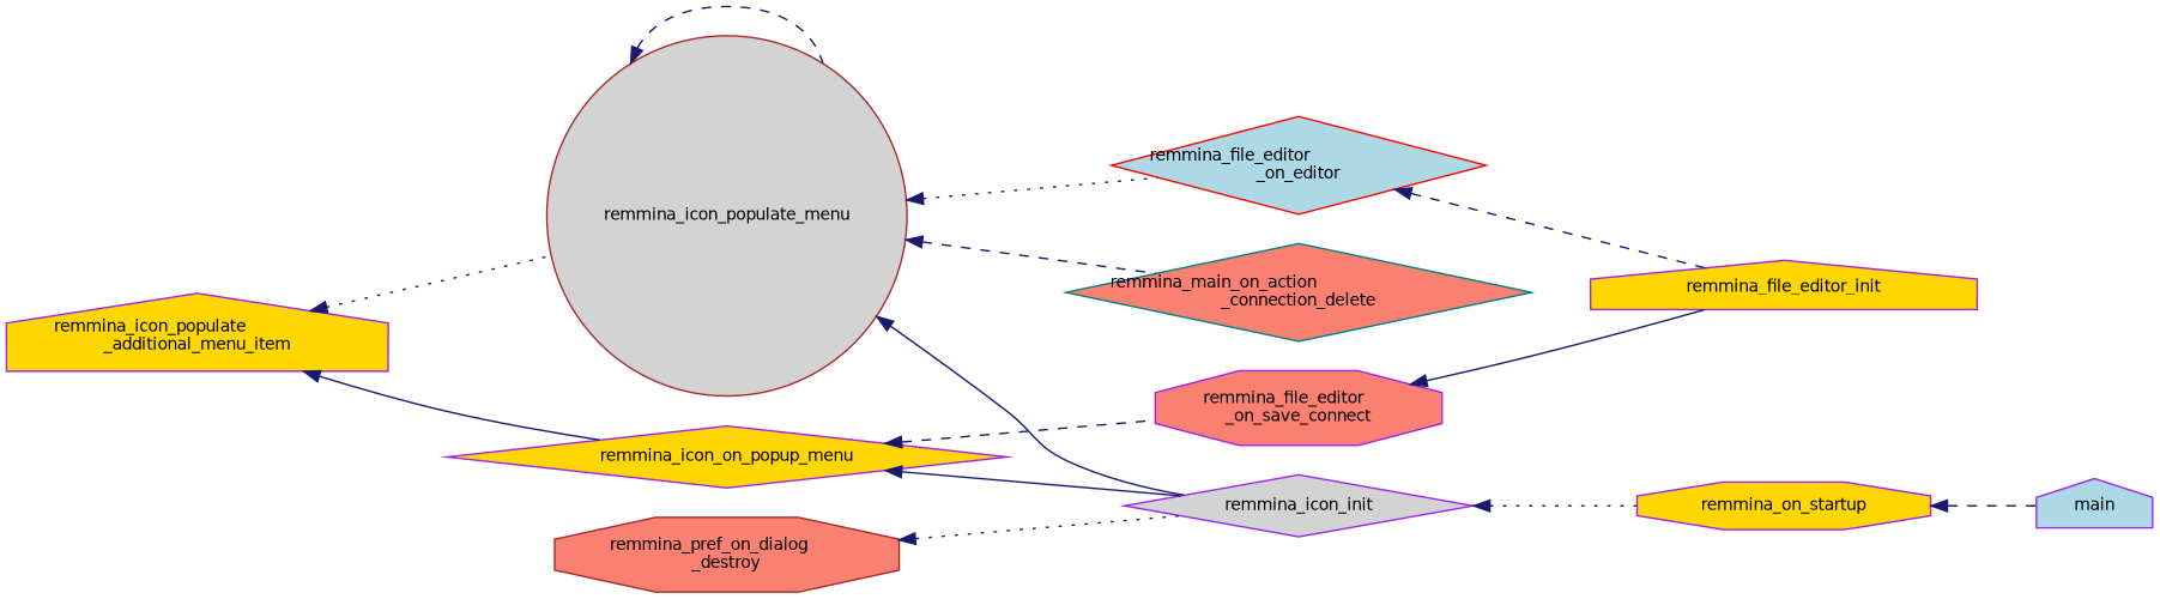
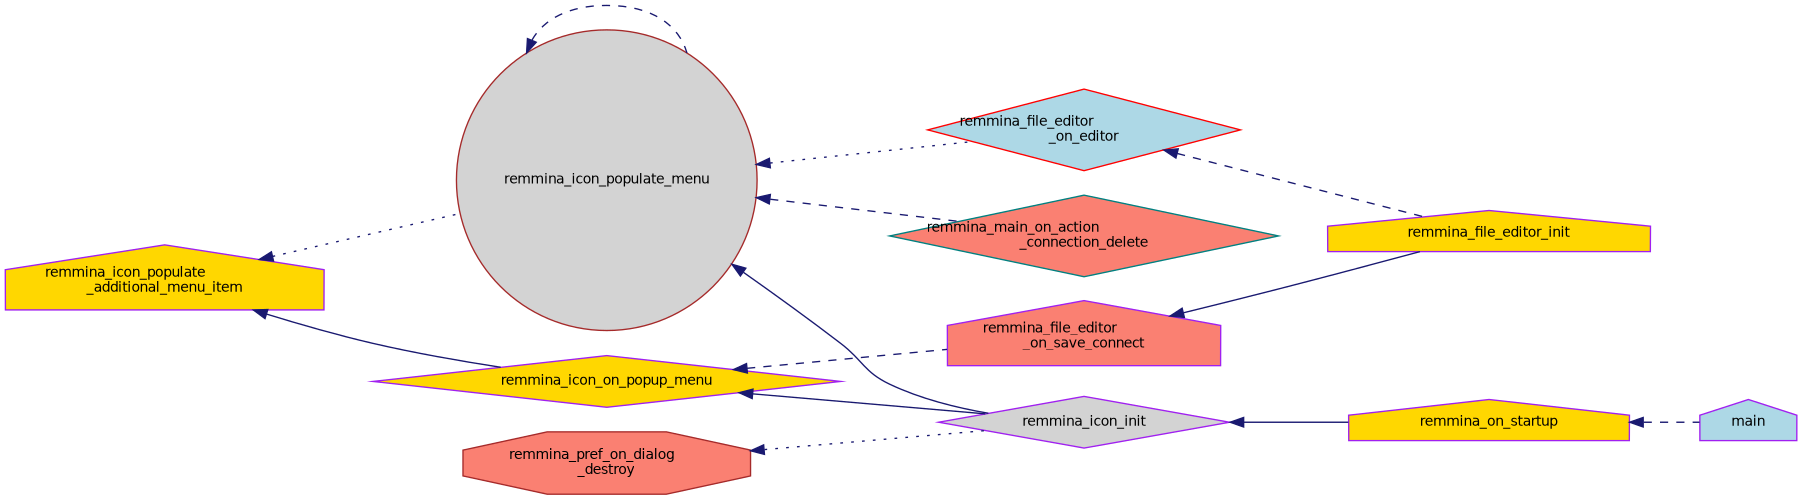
  digraph {
    rankdir=LR
    node [color=purple fillcolor=gold fontname=Helvetica fontsize=10 shape=house style=filled]
    edge [color=midnightblue dir=back fontname=Helvetica fontsize=10 labelfontname=Helvetica labelfontsize=10 style=solid]
    n1 [fontcolor=black height=0.2 label="remmina_icon_populate\l_additional_menu_item" width=0.4]
    n2 [color=brown fillcolor=lightgrey height=0.2 label=remmina_icon_populate_menu shape=circle width=0.4]
    n3 [height=0.2 label=remmina_icon_on_popup_menu shape=diamond width=0.4]
    n4 [color=red fillcolor=lightblue height=0.2 label="remmina_file_editor\l_on_editor" shape=diamond width=0.4]
    n5 [fillcolor=lightgrey height=0.2 label=remmina_icon_init shape=diamond width=0.4]
    n6 [color=teal fillcolor=salmon height=0.2 label="remmina_main_on_action\l_connection_delete" shape=diamond width=0.4]
-   n7 [fillcolor=salmon height=0.2 label="remmina_file_editor\l_on_save_connect" shape=octagon width=0.4]
+   n7 [fillcolor=salmon height=0.2 label="remmina_file_editor\l_on_save_connect" width=0.4]
    n8 [height=0.2 label=remmina_file_editor_init width=0.4]
-   n9 [height=0.2 label=remmina_on_startup shape=octagon width=0.4]
+   n9 [height=0.2 label=remmina_on_startup width=0.4]
    n10 [fillcolor=lightblue height=0.2 label=main width=0.4]
    n11 [color=brown fillcolor=salmon height=0.2 label="remmina_pref_on_dialog\l_destroy" shape=octagon width=0.4]
    n1 -> n2 [style=dotted]
    n1 -> n3
    n2 -> n2 [style=dashed]
    n2 -> n4 [style=dotted]
    n2 -> n5
    n2 -> n6 [style=dashed]
    n3 -> n5
    n3 -> n7 [style=dashed]
    n4 -> n8 [style=dashed]
-   n5 -> n9 [style=dotted]
+   n5 -> n9
    n7 -> n8
    n9 -> n10 [style=dashed]
    n11 -> n5 [style=dotted]
  }
